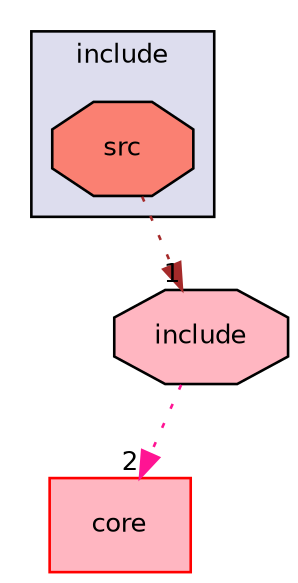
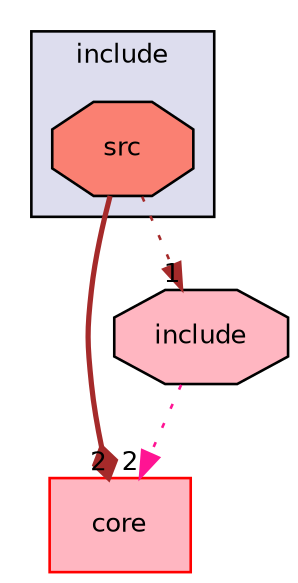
  digraph {
    compound=true
    fontname="DejaVu Sans"
    node [fillcolor=lightpink fontname="DejaVu Sans" fontsize=10 shape=octagon style=filled]
    edge [arrowhead=normal color=brown fontname="DejaVu Sans" headlabel=2 labeldistance=1.5 labelfontname=Helvetica labelfontsize=10 style=dotted]
    n1 [fillcolor=salmon label=src pencolor=black]
    n2 [color=red label=core shape=box]
    n3 [label=include]
    subgraph cluster_1 {
      bgcolor="#ddddee"
      fontsize=10
      label=include
      pencolor=black
      n1
    }
+   n1 -> n2 [arrowhead=diamond style=bold]
    n1 -> n3 [headlabel=1]
    n3 -> n2 [color=deeppink]
  }
